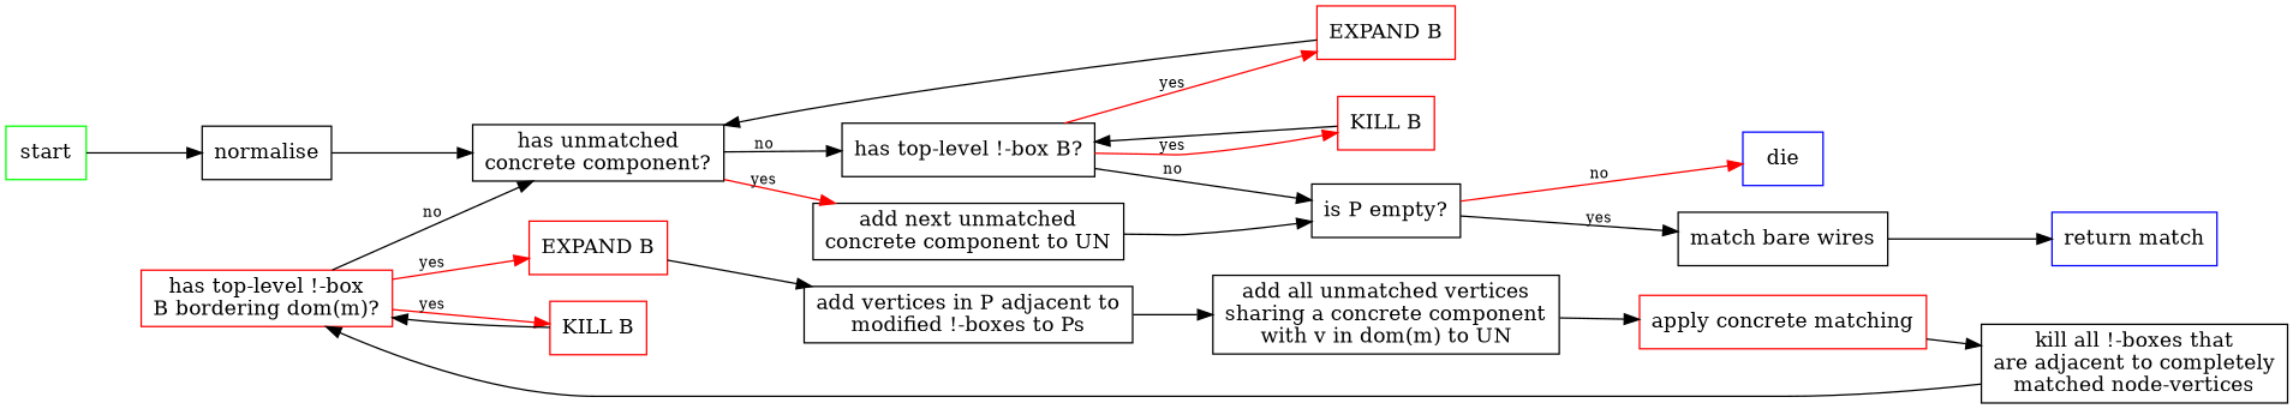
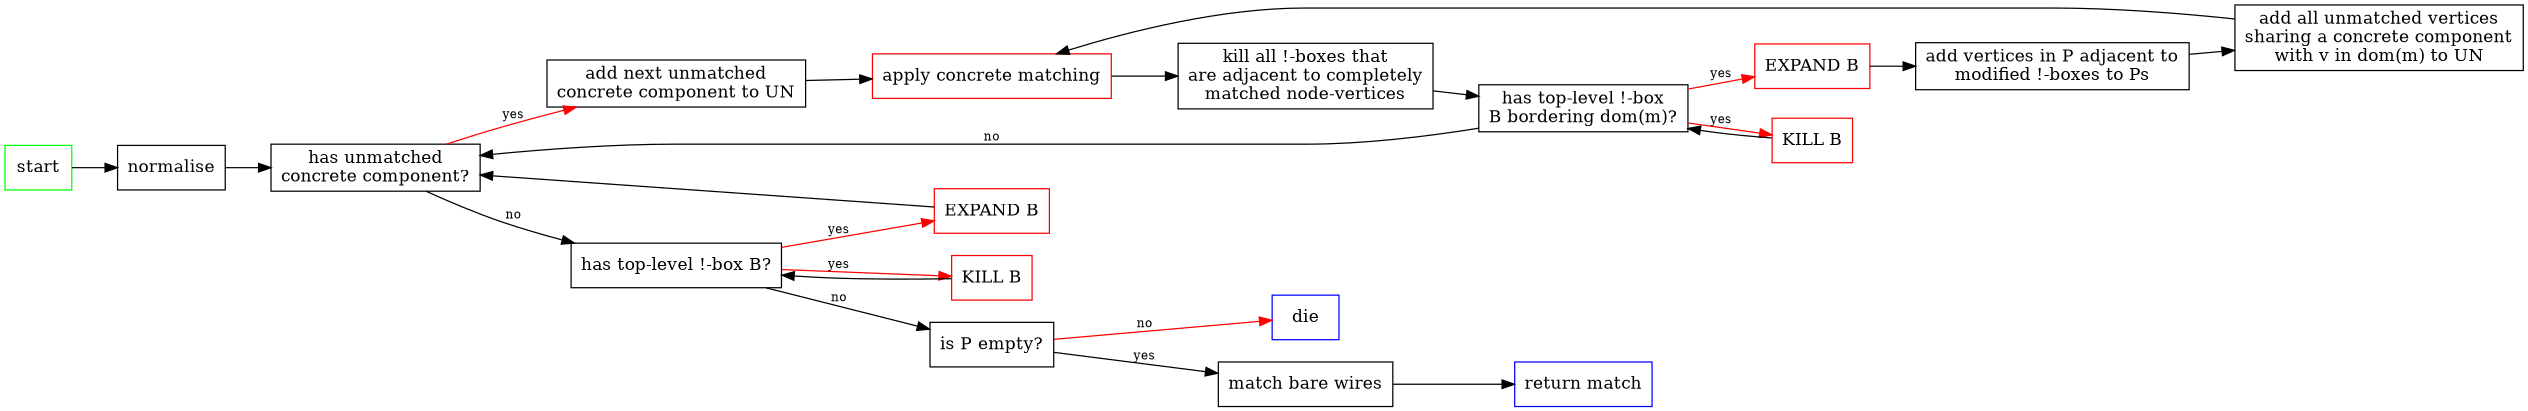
  digraph {
    rankdir=LR
    node [shape=box]
    edge [fontsize=10]
    start [color=green]
    n2 [label=normalise]
    n3 [label="has unmatched\nconcrete component?"]
    n4 [label="add next unmatched\nconcrete component to UN"]
    n5 [label="has top-level !-box B?"]
    n6 [label="add all unmatched vertices\nsharing a concrete component\nwith v in dom(m) to UN"]
    n7 [color=red label="apply concrete matching"]
    n8 [label="kill all !-boxes that\nare adjacent to completely\nmatched node-vertices"]
    n9 [color=red label="EXPAND B"]
    n10 [color=red label="KILL B"]
    n11 [label="is P empty?"]
-   n12 [label="has top-level !-box\nB bordering dom(m)?" color=red]
+   n12 [label="has top-level !-box\nB bordering dom(m)?"]
    n13 [color=red label="EXPAND B"]
    n14 [color=red label="KILL B"]
    n15 [label="add vertices in P adjacent to\nmodified !-boxes to Ps"]
    n16 [color=blue label=die]
    n17 [label="match bare wires"]
    n18 [color=blue label="return match"]
    start -> n2
    n2 -> n3
    n3 -> n4 [color=red label=yes]
    n3 -> n5 [label=no]
-   n4 -> n11
+   n4 -> n7
    n5 -> n9 [color=red label=yes]
    n5 -> n10 [color=red label=yes]
    n5 -> n11 [label=no]
    n6 -> n7
    n7 -> n8
    n8 -> n12
    n9 -> n3
    n10 -> n5
    n11 -> n16 [color=red label=no]
    n11 -> n17 [label=yes]
    n12 -> n3 [label=no]
    n12 -> n13 [color=red label=yes]
    n12 -> n14 [color=red label=yes]
    n13 -> n15
    n14 -> n12
    n15 -> n6
    n17 -> n18
  }
